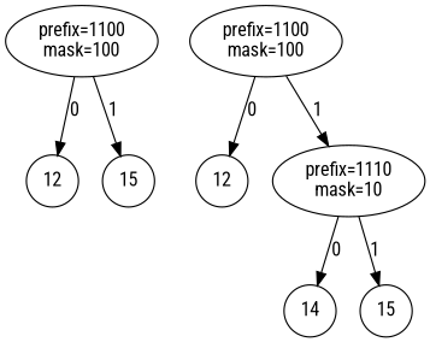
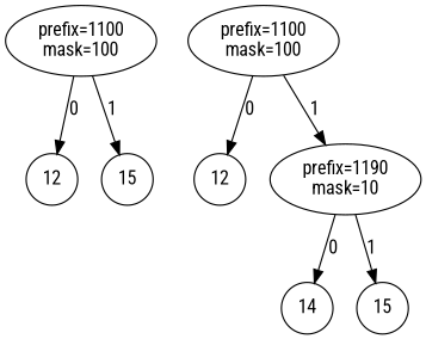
  digraph {
    fontname="Roboto Condensed"
    node [shape=circle fontname="Roboto Condensed"]
    edge [fontname="Roboto Condensed"]
    n1 [label="prefix=1100\nmask=100" shape=ellipse]
    n2 [label="prefix=1100\nmask=100" shape=ellipse]
    12
    15
    n5 [label=12]
-   n6 [label="prefix=1110\nmask=10" shape=ellipse]
+   n6 [label="prefix=1190\nmask=10" shape=ellipse]
    14
    n8 [label=15]
    subgraph sub_1 {
      rank=same
      n1
      n2
    }
    n1 -> 12 [label=0]
    n1 -> 15 [label=1]
    n2 -> n5 [label=0]
    n2 -> n6 [label=1]
    n6 -> 14 [label=0]
    n6 -> n8 [label=1]
  }
